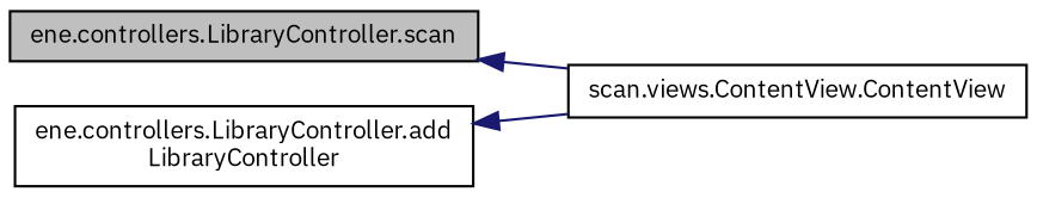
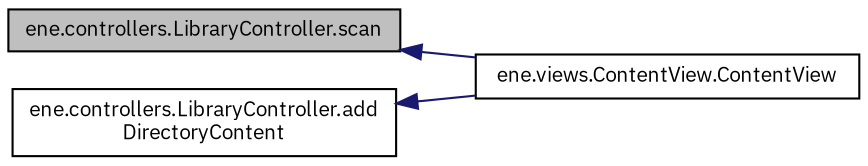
  digraph {
    fontname="IBM Plex Sans"
    rankdir=LR
    node [color=black fontname="IBM Plex Sans" fontsize=10 shape=record]
    edge [color=midnightblue dir=back fontname="IBM Plex Sans" fontsize=10 labelfontname=Helvetica labelfontsize=10 style=solid]
    n1 [fillcolor=grey75 fontcolor=black height=0.2 label="ene.controllers.LibraryController.scan" style=filled width=0.4]
-   n2 [height=0.2 label="scan.views.ContentView.ContentView" width=0.4]
-   n3 [height=0.2 label="ene.controllers.LibraryController.add\lLibraryController" width=0.4]
+   n2 [height=0.2 label="ene.views.ContentView.ContentView" width=0.4]
+   n3 [height=0.2 label="ene.controllers.LibraryController.add\lDirectoryContent" width=0.4]
    n1 -> n2
    n3 -> n2
  }
